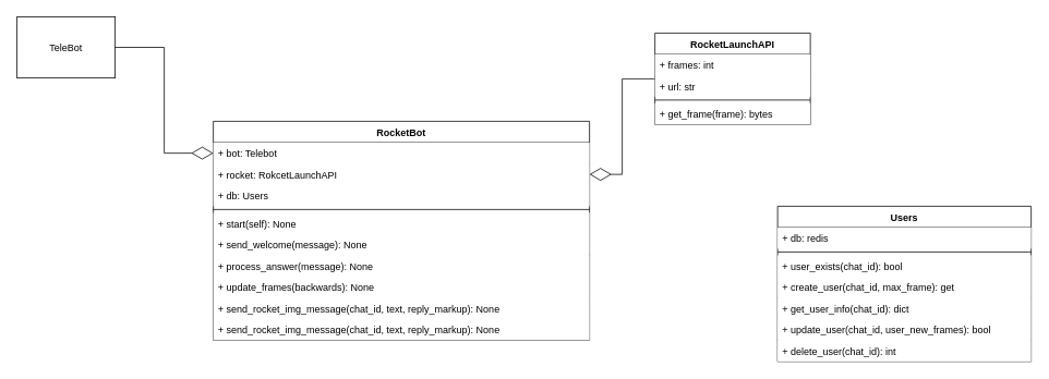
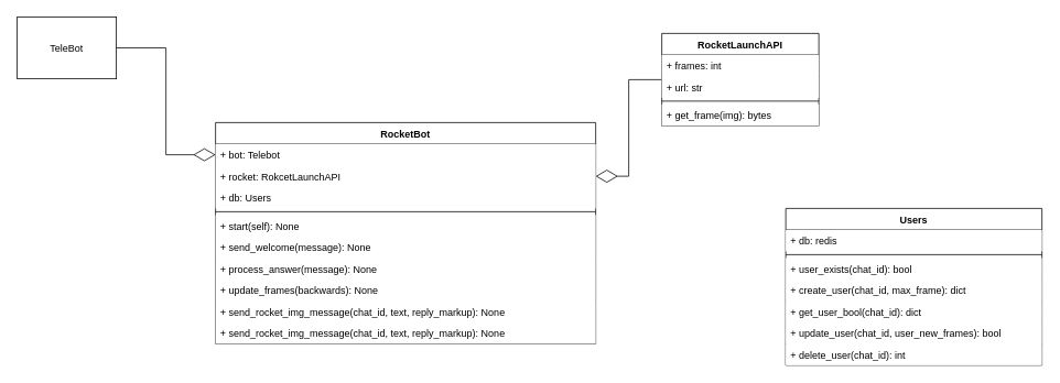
  <mxCell id="0" />
  <mxCell id="1" parent="0" />
  <mxCell id="2" value="TeleBot" style="rounded=0;whiteSpace=wrap;html=1;" parent="1" vertex="1"><mxGeometry x="20" y="20" width="120" height="75" as="geometry" /></mxCell>
  <mxCell id="3" value="Users" style="swimlane;fontStyle=1;align=center;verticalAlign=top;childLayout=stackLayout;horizontal=1;startSize=26;horizontalStack=0;resizeParent=1;resizeParentMax=0;resizeLast=0;collapsible=1;marginBottom=0;" parent="1" vertex="1"><mxGeometry x="950" y="252" width="310" height="190" as="geometry" /></mxCell>
  <mxCell id="4" value="+ db: redis" style="text;align=left;verticalAlign=top;spacingLeft=4;spacingRight=4;overflow=hidden;rotatable=0;points=[[0,0.5],[1,0.5]];portConstraint=eastwest;fillColor=default;" parent="3" vertex="1"><mxGeometry y="26" width="310" height="26" as="geometry" /></mxCell>
  <mxCell id="5" value="" style="line;strokeWidth=1;fillColor=none;align=left;verticalAlign=middle;spacingTop=-1;spacingLeft=3;spacingRight=3;rotatable=0;labelPosition=right;points=[];portConstraint=eastwest;strokeColor=inherit;" parent="3" vertex="1"><mxGeometry y="52" width="310" height="8" as="geometry" /></mxCell>
  <mxCell id="6" value="+ user_exists(chat_id): bool" style="text;strokeColor=none;fillColor=default;align=left;verticalAlign=top;spacingLeft=4;spacingRight=4;overflow=hidden;rotatable=0;points=[[0,0.5],[1,0.5]];portConstraint=eastwest;" parent="3" vertex="1"><mxGeometry y="60" width="310" height="26" as="geometry" /></mxCell>
- <mxCell id="7" value="+ create_user(chat_id, max_frame): get" style="text;strokeColor=none;fillColor=default;align=left;verticalAlign=top;spacingLeft=4;spacingRight=4;overflow=hidden;rotatable=0;points=[[0,0.5],[1,0.5]];portConstraint=eastwest;" parent="3" vertex="1"><mxGeometry y="86" width="310" height="26" as="geometry" /></mxCell>
- <mxCell id="8" value="+ get_user_info(chat_id): dict" style="text;strokeColor=none;fillColor=default;align=left;verticalAlign=top;spacingLeft=4;spacingRight=4;overflow=hidden;rotatable=0;points=[[0,0.5],[1,0.5]];portConstraint=eastwest;" vertex="1" parent="3"><mxGeometry y="112" width="310" height="26" as="geometry" /></mxCell>
+ <mxCell id="7" value="+ create_user(chat_id, max_frame): dict" style="text;strokeColor=none;fillColor=default;align=left;verticalAlign=top;spacingLeft=4;spacingRight=4;overflow=hidden;rotatable=0;points=[[0,0.5],[1,0.5]];portConstraint=eastwest;" parent="3" vertex="1"><mxGeometry y="86" width="310" height="26" as="geometry" /></mxCell>
+ <mxCell id="8" value="+ get_user_bool(chat_id): dict" style="text;strokeColor=none;fillColor=default;align=left;verticalAlign=top;spacingLeft=4;spacingRight=4;overflow=hidden;rotatable=0;points=[[0,0.5],[1,0.5]];portConstraint=eastwest;" vertex="1" parent="3"><mxGeometry y="112" width="310" height="26" as="geometry" /></mxCell>
  <mxCell id="9" value="+ update_user(chat_id, user_new_frames): bool" style="text;strokeColor=none;fillColor=default;align=left;verticalAlign=top;spacingLeft=4;spacingRight=4;overflow=hidden;rotatable=0;points=[[0,0.5],[1,0.5]];portConstraint=eastwest;" parent="3" vertex="1"><mxGeometry y="138" width="310" height="26" as="geometry" /></mxCell>
  <mxCell id="10" value="+ delete_user(chat_id): int" style="text;strokeColor=none;fillColor=default;align=left;verticalAlign=top;spacingLeft=4;spacingRight=4;overflow=hidden;rotatable=0;points=[[0,0.5],[1,0.5]];portConstraint=eastwest;" vertex="1" parent="3"><mxGeometry y="164" width="310" height="26" as="geometry" /></mxCell>
  <mxCell id="11" value="RocketBot" style="swimlane;fontStyle=1;align=center;verticalAlign=top;childLayout=stackLayout;horizontal=1;startSize=26;horizontalStack=0;resizeParent=1;resizeParentMax=0;resizeLast=0;collapsible=1;marginBottom=0;" parent="1" vertex="1"><mxGeometry x="260" y="148" width="460" height="268" as="geometry" /></mxCell>
  <mxCell id="12" value="+ bot: Telebot" style="text;align=left;verticalAlign=top;spacingLeft=4;spacingRight=4;overflow=hidden;rotatable=0;points=[[0,0.5],[1,0.5]];portConstraint=eastwest;fillColor=default;" parent="11" vertex="1"><mxGeometry y="26" width="460" height="26" as="geometry" /></mxCell>
  <mxCell id="13" value="+ rocket: RokcetLaunchAPI" style="text;align=left;verticalAlign=top;spacingLeft=4;spacingRight=4;overflow=hidden;rotatable=0;points=[[0,0.5],[1,0.5]];portConstraint=eastwest;fillColor=default;" parent="11" vertex="1"><mxGeometry y="52" width="460" height="26" as="geometry" /></mxCell>
  <mxCell id="14" value="+ db: Users" style="text;align=left;verticalAlign=top;spacingLeft=4;spacingRight=4;overflow=hidden;rotatable=0;points=[[0,0.5],[1,0.5]];portConstraint=eastwest;fillColor=default;" parent="11" vertex="1"><mxGeometry y="78" width="460" height="26" as="geometry" /></mxCell>
  <mxCell id="15" value="" style="line;strokeWidth=1;fillColor=none;align=left;verticalAlign=middle;spacingTop=-1;spacingLeft=3;spacingRight=3;rotatable=0;labelPosition=right;points=[];portConstraint=eastwest;strokeColor=inherit;" parent="11" vertex="1"><mxGeometry y="104" width="460" height="8" as="geometry" /></mxCell>
  <mxCell id="16" value="+ start(self): None" style="text;strokeColor=none;fillColor=default;align=left;verticalAlign=top;spacingLeft=4;spacingRight=4;overflow=hidden;rotatable=0;points=[[0,0.5],[1,0.5]];portConstraint=eastwest;" parent="11" vertex="1"><mxGeometry y="112" width="460" height="26" as="geometry" /></mxCell>
  <mxCell id="17" value="+ send_welcome(message): None" style="text;strokeColor=none;fillColor=default;align=left;verticalAlign=top;spacingLeft=4;spacingRight=4;overflow=hidden;rotatable=0;points=[[0,0.5],[1,0.5]];portConstraint=eastwest;" parent="11" vertex="1"><mxGeometry y="138" width="460" height="26" as="geometry" /></mxCell>
  <mxCell id="18" value="+ process_answer(message): None" style="text;strokeColor=none;fillColor=default;align=left;verticalAlign=top;spacingLeft=4;spacingRight=4;overflow=hidden;rotatable=0;points=[[0,0.5],[1,0.5]];portConstraint=eastwest;" parent="11" vertex="1"><mxGeometry y="164" width="460" height="26" as="geometry" /></mxCell>
  <mxCell id="19" value="+ update_frames(backwards): None" style="text;strokeColor=none;fillColor=default;align=left;verticalAlign=top;spacingLeft=4;spacingRight=4;overflow=hidden;rotatable=0;points=[[0,0.5],[1,0.5]];portConstraint=eastwest;" parent="11" vertex="1"><mxGeometry y="190" width="460" height="26" as="geometry" /></mxCell>
  <mxCell id="20" value="+ send_rocket_img_message(chat_id, text, reply_markup): None" style="text;strokeColor=none;fillColor=default;align=left;verticalAlign=top;spacingLeft=4;spacingRight=4;overflow=hidden;rotatable=0;points=[[0,0.5],[1,0.5]];portConstraint=eastwest;" parent="11" vertex="1"><mxGeometry y="216" width="460" height="26" as="geometry" /></mxCell>
  <mxCell id="21" value="+ send_rocket_img_message(chat_id, text, reply_markup): None" style="text;strokeColor=none;fillColor=default;align=left;verticalAlign=top;spacingLeft=4;spacingRight=4;overflow=hidden;rotatable=0;points=[[0,0.5],[1,0.5]];portConstraint=eastwest;" parent="11" vertex="1"><mxGeometry y="242" width="460" height="26" as="geometry" /></mxCell>
  <mxCell id="22" value="" style="endArrow=diamondThin;endFill=0;endSize=24;html=1;rounded=0;edgeStyle=elbowEdgeStyle;" parent="1" source="23" target="13" edge="1"><mxGeometry width="160" relative="1" as="geometry"><mxPoint x="680" y="320" as="sourcePoint" /><mxPoint x="590" y="440" as="targetPoint" /></mxGeometry></mxCell>
  <mxCell id="23" value="RocketLaunchAPI" style="swimlane;fontStyle=1;align=center;verticalAlign=top;childLayout=stackLayout;horizontal=1;startSize=26;horizontalStack=0;resizeParent=1;resizeParentMax=0;resizeLast=0;collapsible=1;marginBottom=0;" parent="1" vertex="1"><mxGeometry x="800" y="40" width="190" height="112" as="geometry" /></mxCell>
  <mxCell id="24" value="+ frames: int" style="text;align=left;verticalAlign=top;spacingLeft=4;spacingRight=4;overflow=hidden;rotatable=0;points=[[0,0.5],[1,0.5]];portConstraint=eastwest;fillColor=default;" parent="23" vertex="1"><mxGeometry y="26" width="190" height="26" as="geometry" /></mxCell>
  <mxCell id="25" value="+ url: str" style="text;align=left;verticalAlign=top;spacingLeft=4;spacingRight=4;overflow=hidden;rotatable=0;points=[[0,0.5],[1,0.5]];portConstraint=eastwest;fillColor=default;" parent="23" vertex="1"><mxGeometry y="52" width="190" height="26" as="geometry" /></mxCell>
  <mxCell id="26" value="" style="line;strokeWidth=1;fillColor=none;align=left;verticalAlign=middle;spacingTop=-1;spacingLeft=3;spacingRight=3;rotatable=0;labelPosition=right;points=[];portConstraint=eastwest;strokeColor=inherit;" parent="23" vertex="1"><mxGeometry y="78" width="190" height="8" as="geometry" /></mxCell>
- <mxCell id="27" value="+ get_frame(frame): bytes" style="text;strokeColor=none;fillColor=default;align=left;verticalAlign=top;spacingLeft=4;spacingRight=4;overflow=hidden;rotatable=0;points=[[0,0.5],[1,0.5]];portConstraint=eastwest;" parent="23" vertex="1"><mxGeometry y="86" width="190" height="26" as="geometry" /></mxCell>
+ <mxCell id="27" value="+ get_frame(img): bytes" style="text;strokeColor=none;fillColor=default;align=left;verticalAlign=top;spacingLeft=4;spacingRight=4;overflow=hidden;rotatable=0;points=[[0,0.5],[1,0.5]];portConstraint=eastwest;" parent="23" vertex="1"><mxGeometry y="86" width="190" height="26" as="geometry" /></mxCell>
  <mxCell id="28" value="" style="endArrow=diamondThin;endFill=0;endSize=24;html=1;rounded=0;edgeStyle=elbowEdgeStyle;" parent="1" source="2" target="12" edge="1"><mxGeometry width="160" relative="1" as="geometry"><mxPoint x="830" y="275" as="sourcePoint" /><mxPoint x="610" y="275" as="targetPoint" /></mxGeometry></mxCell>
